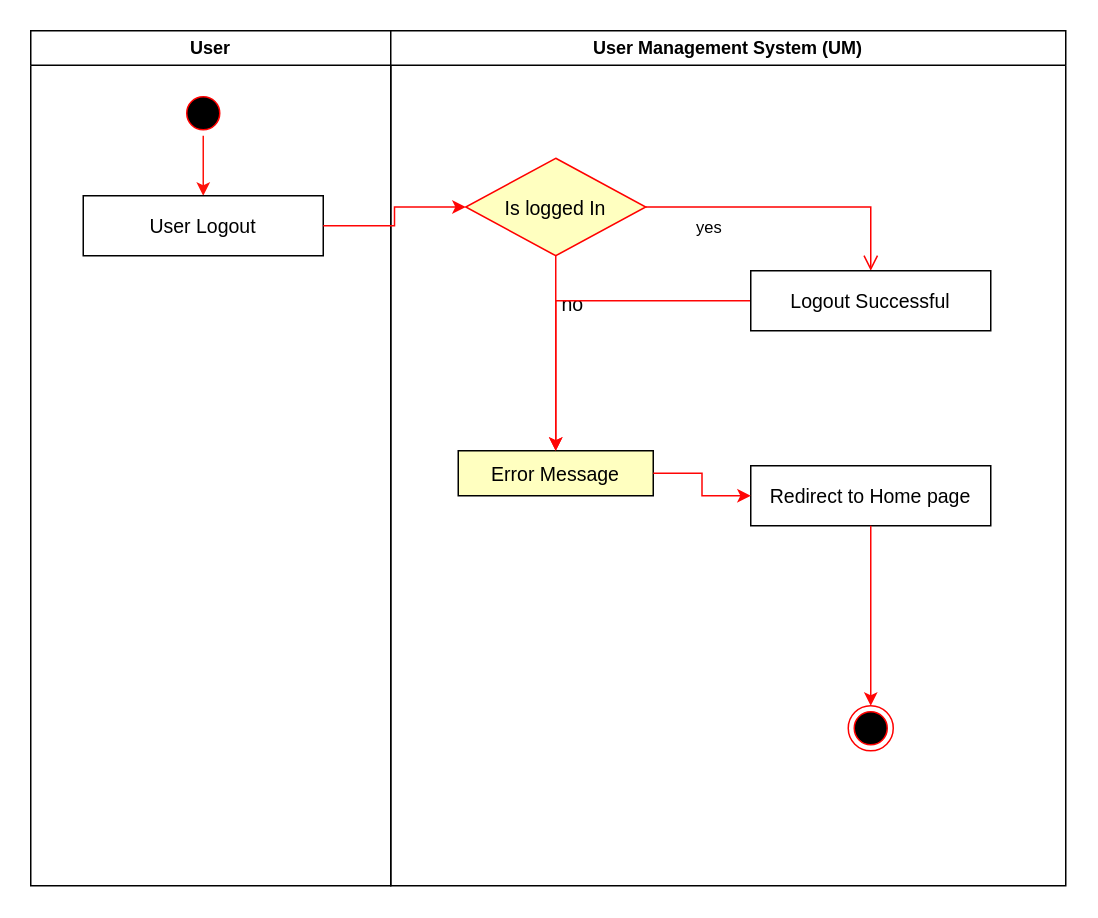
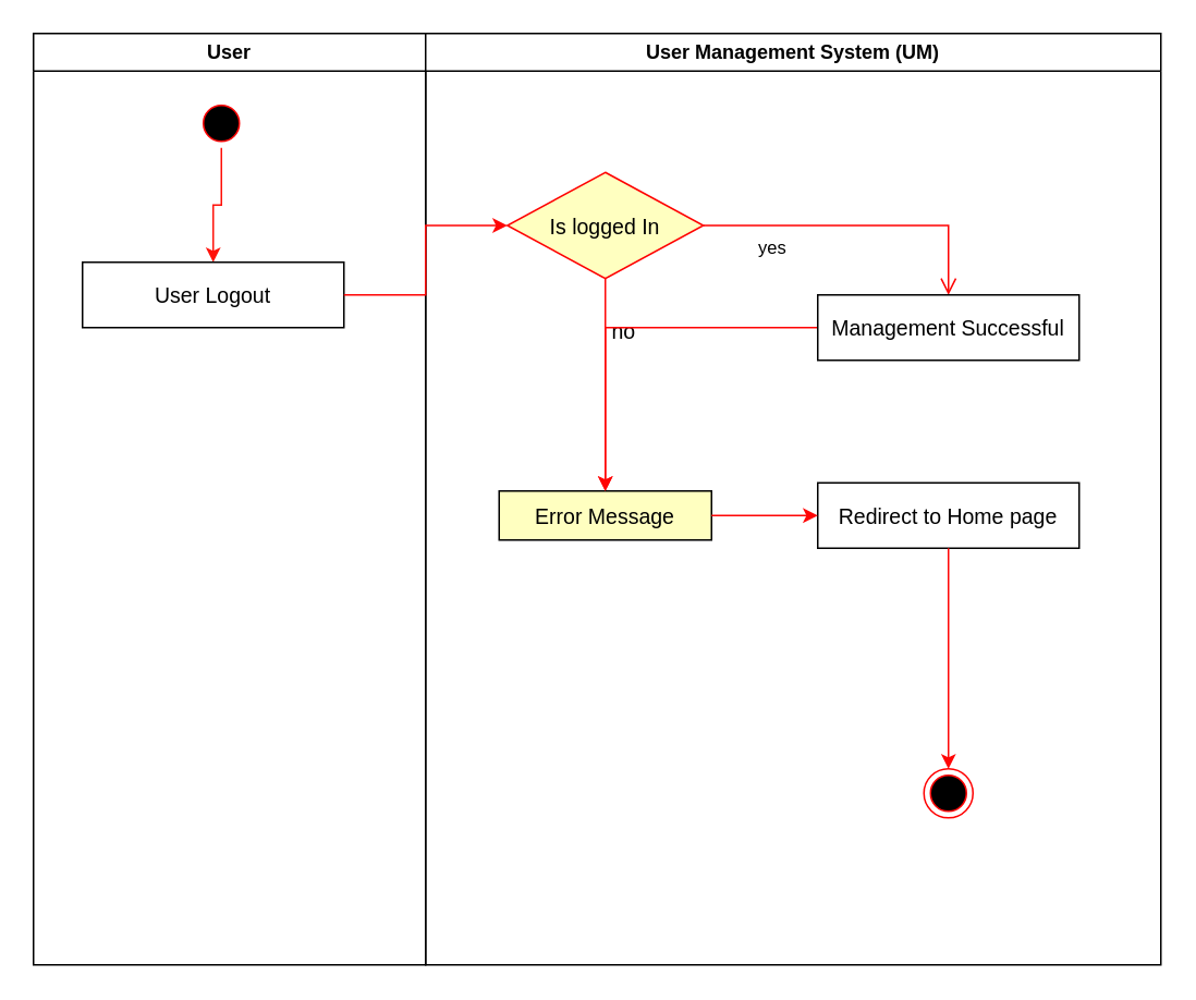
  <mxCell id="0" />
  <mxCell id="1" parent="0" />
  <mxCell id="2" value="User" style="swimlane;whiteSpace=wrap" vertex="1" parent="1"><mxGeometry x="20" y="20" width="240" height="570" as="geometry" /></mxCell>
  <mxCell id="3" style="edgeStyle=orthogonalEdgeStyle;rounded=0;orthogonalLoop=1;jettySize=auto;html=1;entryX=0.5;entryY=0;entryDx=0;entryDy=0;fontSize=13;strokeColor=#FF120A;" edge="1" parent="2" source="4" target="5"><mxGeometry relative="1" as="geometry" /></mxCell>
  <mxCell id="4" value="" style="ellipse;shape=startState;fillColor=#000000;strokeColor=#ff0000;" vertex="1" parent="2"><mxGeometry x="100" y="40" width="30" height="30" as="geometry" /></mxCell>
- <mxCell id="5" value="User Logout" style="fontSize=13;fontStyle=0" vertex="1" parent="2"><mxGeometry x="35" y="110" width="160" height="40" as="geometry" /></mxCell>
+ <mxCell id="5" value="User Logout" style="fontSize=13;fontStyle=0" vertex="1" parent="2"><mxGeometry x="30" y="140" width="160" height="40" as="geometry" /></mxCell>
  <mxCell id="6" value="User Management System (UM)" style="swimlane;whiteSpace=wrap" vertex="1" parent="1"><mxGeometry x="260" y="20" width="450" height="570" as="geometry" /></mxCell>
  <mxCell id="7" value="" style="ellipse;shape=endState;fillColor=#000000;strokeColor=#ff0000" vertex="1" parent="6"><mxGeometry x="305" y="450" width="30" height="30" as="geometry" /></mxCell>
  <mxCell id="8" value="&lt;font style=&quot;font-size: 13px&quot;&gt;Is logged In&lt;/font&gt;" style="rhombus;whiteSpace=wrap;html=1;fillColor=#ffffc0;strokeColor=#ff0000;" vertex="1" parent="6"><mxGeometry x="50" y="85" width="120" height="65" as="geometry" /></mxCell>
  <mxCell id="9" value="yes" style="edgeStyle=orthogonalEdgeStyle;html=1;align=left;verticalAlign=top;endArrow=open;endSize=8;strokeColor=#ff0000;rounded=0;entryX=0.5;entryY=0;entryDx=0;entryDy=0;" edge="1" source="8" parent="6" target="15"><mxGeometry x="-0.667" relative="1" as="geometry"><mxPoint x="240" y="140" as="targetPoint" /><mxPoint as="offset" /></mxGeometry></mxCell>
- <mxCell id="10" value="Redirect to Home page" style="fontSize=13;fontStyle=0" vertex="1" parent="6"><mxGeometry x="240" y="290" width="160" height="40" as="geometry" /></mxCell>
+ <mxCell id="10" value="Redirect to Home page" style="fontSize=13;fontStyle=0" vertex="1" parent="6"><mxGeometry x="240" y="275" width="160" height="40" as="geometry" /></mxCell>
  <mxCell id="11" value="Error Message" style="fontSize=13;fontStyle=0;fillColor=#ffffc0;" vertex="1" parent="6"><mxGeometry x="45" y="280" width="130" height="30" as="geometry" /></mxCell>
  <mxCell id="12" style="edgeStyle=orthogonalEdgeStyle;rounded=0;orthogonalLoop=1;jettySize=auto;html=1;fontSize=13;strokeColor=#FF0505;entryX=0.5;entryY=0;entryDx=0;entryDy=0;" edge="1" parent="6" source="8" target="11"><mxGeometry relative="1" as="geometry"><mxPoint x="110" y="260" as="targetPoint" /><Array as="points" /></mxGeometry></mxCell>
  <mxCell id="13" value="no" style="edgeLabel;html=1;align=center;verticalAlign=middle;resizable=0;points=[];fontSize=13;" vertex="1" connectable="0" parent="12"><mxGeometry x="-0.724" y="-2" relative="1" as="geometry"><mxPoint x="12" y="13" as="offset" /></mxGeometry></mxCell>
  <mxCell id="14" style="edgeStyle=orthogonalEdgeStyle;rounded=0;orthogonalLoop=1;jettySize=auto;html=1;fontSize=13;strokeColor=#FF0505;" edge="1" parent="6" source="15" target="11"><mxGeometry relative="1" as="geometry" /></mxCell>
- <mxCell id="15" value="Logout Successful" style="fontSize=13;fontStyle=0" vertex="1" parent="6"><mxGeometry x="240" y="160" width="160" height="40" as="geometry" /></mxCell>
+ <mxCell id="15" value="Management Successful" style="fontSize=13;fontStyle=0" vertex="1" parent="6"><mxGeometry x="240" y="160" width="160" height="40" as="geometry" /></mxCell>
  <mxCell id="16" style="edgeStyle=orthogonalEdgeStyle;rounded=0;orthogonalLoop=1;jettySize=auto;html=1;fontSize=13;strokeColor=#FF0505;entryX=0.5;entryY=0;entryDx=0;entryDy=0;" edge="1" parent="6" source="10" target="7"><mxGeometry relative="1" as="geometry"><mxPoint x="330" y="460" as="targetPoint" /></mxGeometry></mxCell>
  <mxCell id="17" style="edgeStyle=orthogonalEdgeStyle;rounded=0;orthogonalLoop=1;jettySize=auto;html=1;entryX=0;entryY=0.5;entryDx=0;entryDy=0;strokeColor=#FF0505;" edge="1" parent="1" source="5" target="8"><mxGeometry relative="1" as="geometry" /></mxCell>
  <mxCell id="18" style="edgeStyle=orthogonalEdgeStyle;rounded=0;orthogonalLoop=1;jettySize=auto;html=1;fontSize=13;strokeColor=#FF0505;" edge="1" parent="1" source="11" target="10"><mxGeometry relative="1" as="geometry" /></mxCell>
